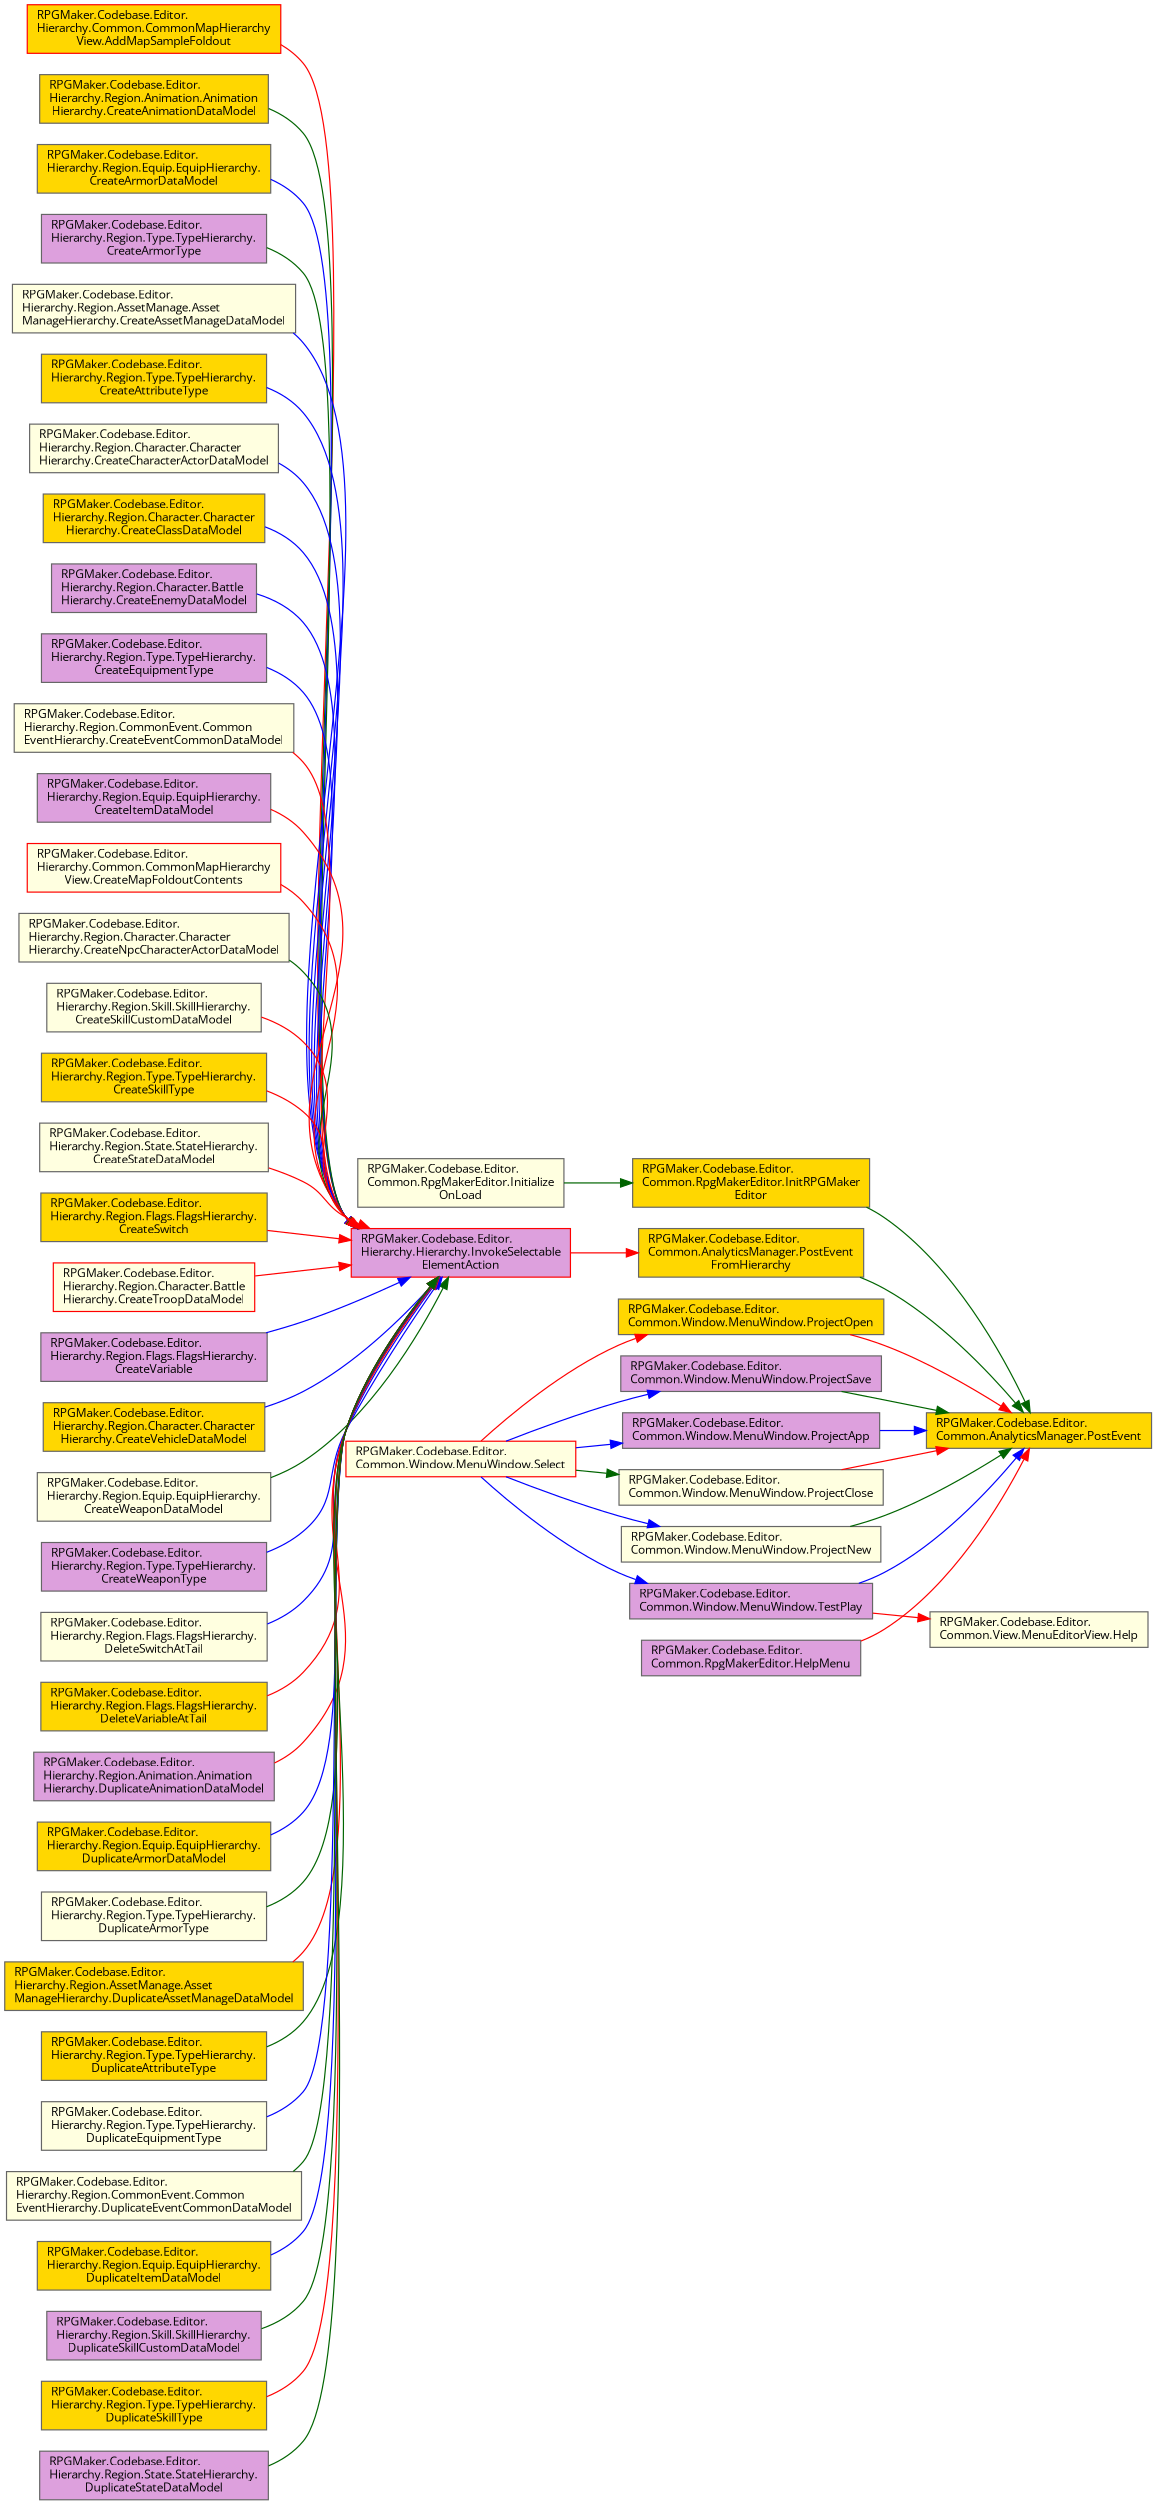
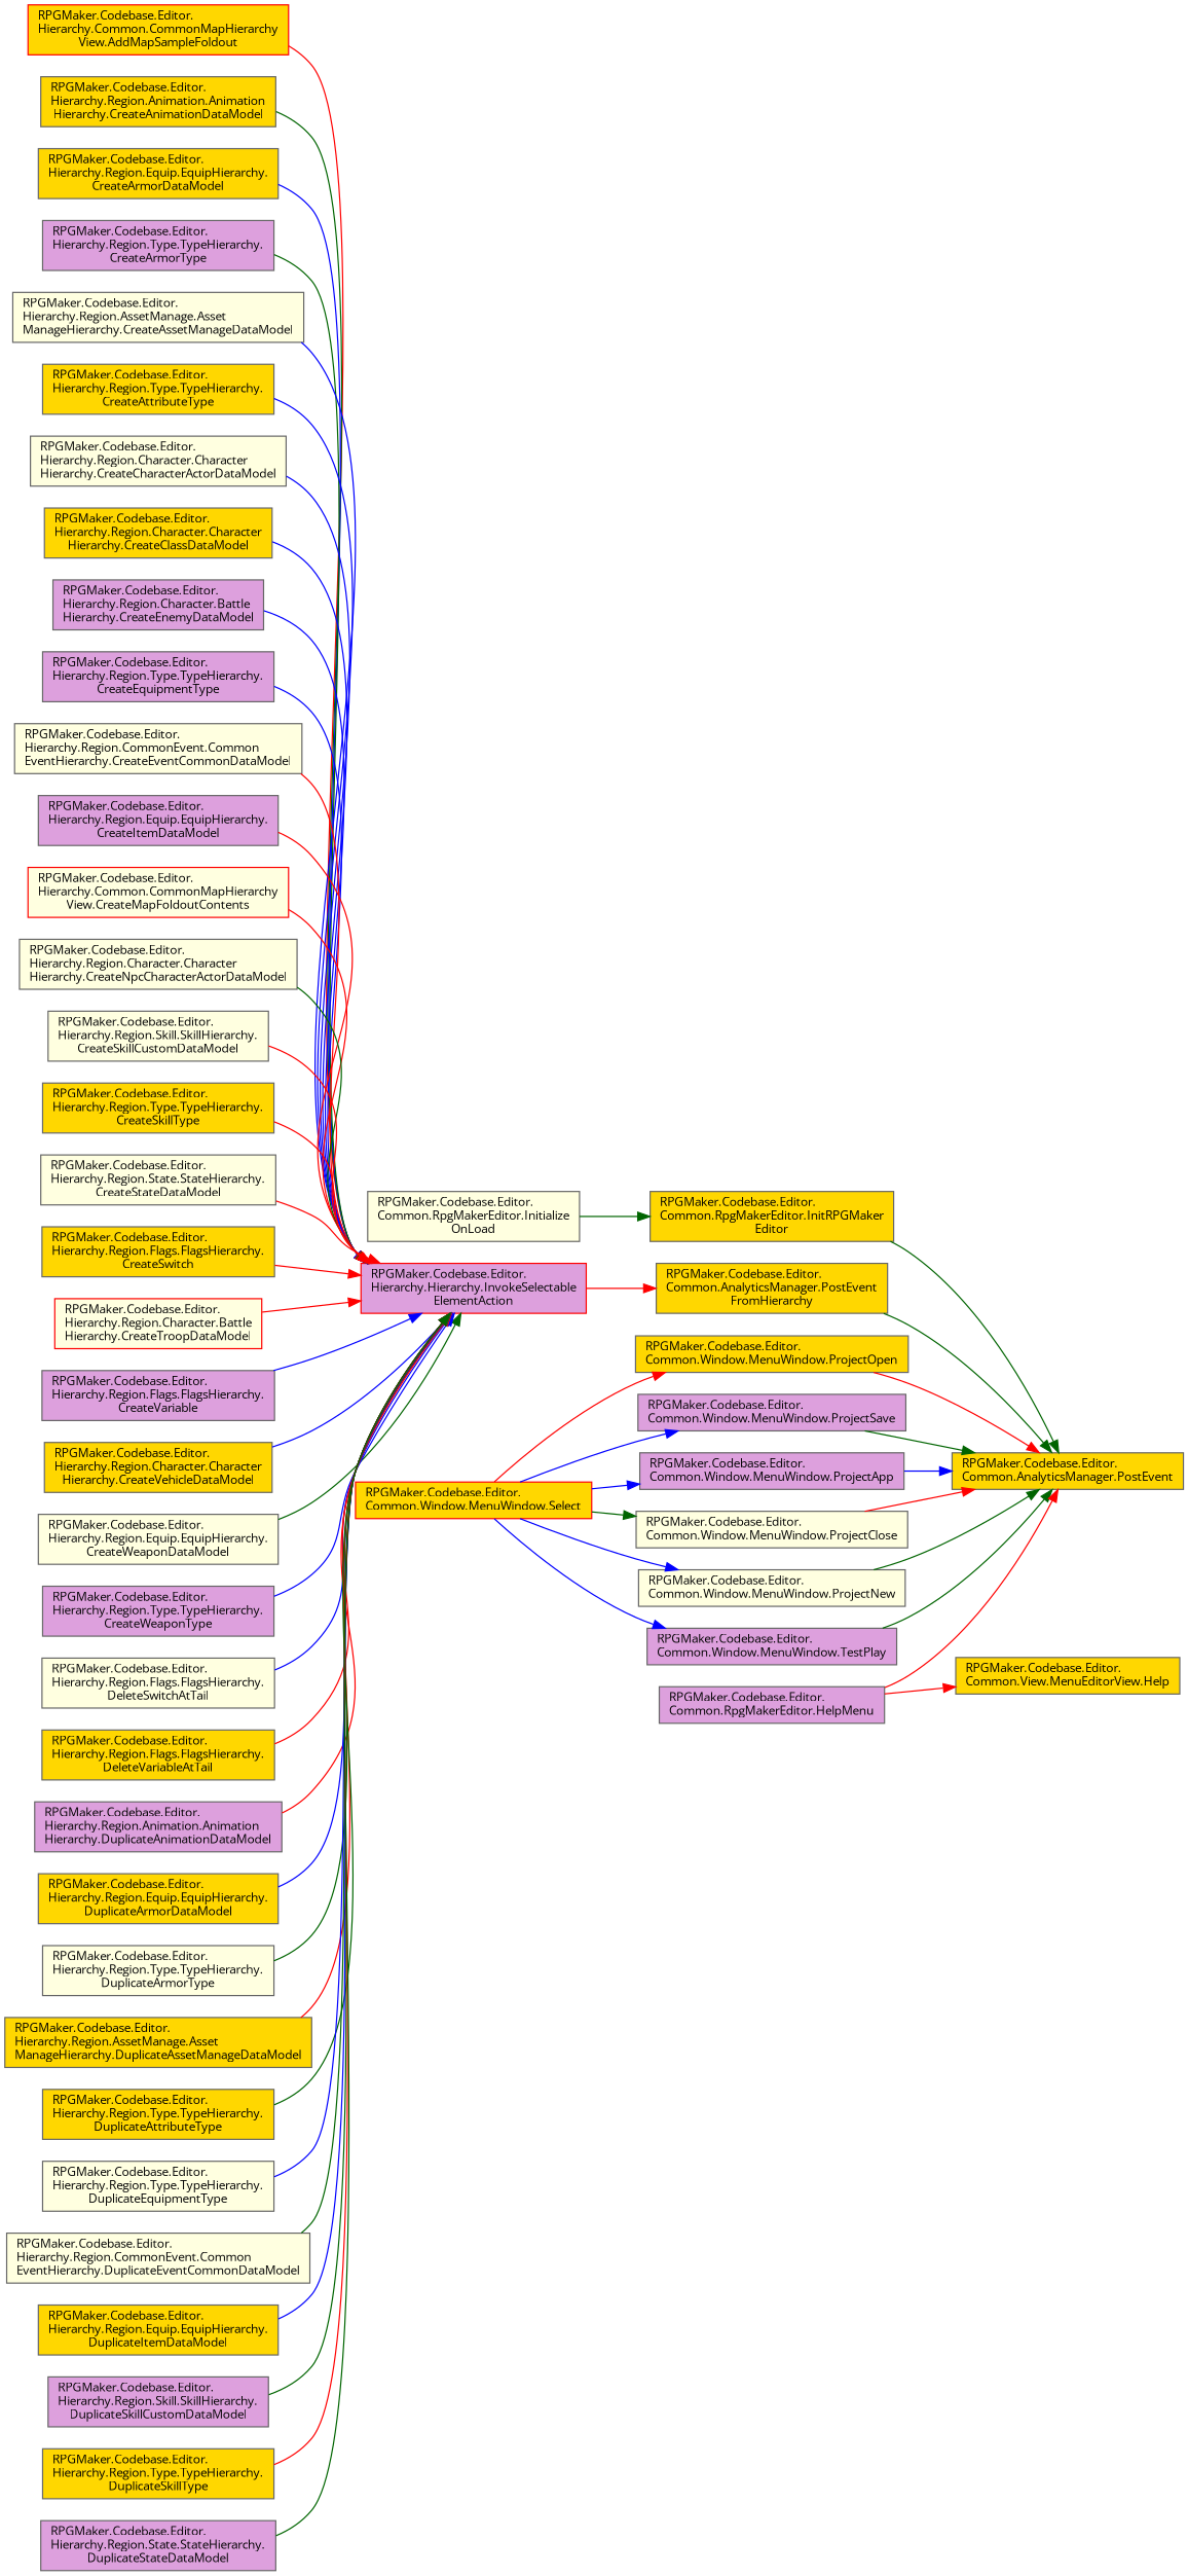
  digraph {
    fontname="Open Sans"
    rankdir=RL
    node [color=grey40 fillcolor=gold fontname="Open Sans" fontsize=10 shape=box style=filled]
    edge [color=blue dir=back fontname="Open Sans" fontsize=10 labelfontname=Helvetica labelfontsize=10 style=solid]
    n1 [color=gray40 fontcolor=black height=0.2 label="RPGMaker.Codebase.Editor.\lCommon.AnalyticsManager.PostEvent" width=0.4]
    n2 [height=0.2 label="RPGMaker.Codebase.Editor.\lCommon.RpgMakerEditor.InitRPGMaker\lEditor" width=0.4]
    n3 [height=0.2 label="RPGMaker.Codebase.Editor.\lCommon.AnalyticsManager.PostEvent\lFromHierarchy" width=0.4]
    n4 [fillcolor=plum height=0.2 label="RPGMaker.Codebase.Editor.\lCommon.Window.MenuWindow.ProjectApp" width=0.4]
    n5 [fillcolor=lightyellow height=0.2 label="RPGMaker.Codebase.Editor.\lCommon.Window.MenuWindow.ProjectClose" width=0.4]
    n6 [fillcolor=lightyellow height=0.2 label="RPGMaker.Codebase.Editor.\lCommon.Window.MenuWindow.ProjectNew" width=0.4]
    n7 [height=0.2 label="RPGMaker.Codebase.Editor.\lCommon.Window.MenuWindow.ProjectOpen" width=0.4]
    n8 [fillcolor=plum height=0.2 label="RPGMaker.Codebase.Editor.\lCommon.Window.MenuWindow.ProjectSave" width=0.4]
    n9 [fillcolor=plum height=0.2 label="RPGMaker.Codebase.Editor.\lCommon.Window.MenuWindow.TestPlay" width=0.4]
    n10 [fillcolor=plum height=0.2 label="RPGMaker.Codebase.Editor.\lCommon.RpgMakerEditor.HelpMenu" width=0.4]
-   n11 [fillcolor=lightyellow height=0.2 label="RPGMaker.Codebase.Editor.\lCommon.View.MenuEditorView.Help" width=0.4]
+   n11 [height=0.2 label="RPGMaker.Codebase.Editor.\lCommon.View.MenuEditorView.Help" width=0.4]
    n12 [fillcolor=lightyellow height=0.2 label="RPGMaker.Codebase.Editor.\lCommon.RpgMakerEditor.Initialize\lOnLoad" width=0.4]
    n13 [color=red fillcolor=plum height=0.2 label="RPGMaker.Codebase.Editor.\lHierarchy.Hierarchy.InvokeSelectable\lElementAction" width=0.4]
-   n14 [color=red fillcolor=lightyellow height=0.2 label="RPGMaker.Codebase.Editor.\lCommon.Window.MenuWindow.Select" width=0.4]
+   n14 [color=red height=0.2 label="RPGMaker.Codebase.Editor.\lCommon.Window.MenuWindow.Select" width=0.4]
    n15 [color=red height=0.2 label="RPGMaker.Codebase.Editor.\lHierarchy.Common.CommonMapHierarchy\lView.AddMapSampleFoldout" width=0.4]
    n16 [height=0.2 label="RPGMaker.Codebase.Editor.\lHierarchy.Region.Animation.Animation\lHierarchy.CreateAnimationDataModel" width=0.4]
    n17 [height=0.2 label="RPGMaker.Codebase.Editor.\lHierarchy.Region.Equip.EquipHierarchy.\lCreateArmorDataModel" width=0.4]
    n18 [fillcolor=plum height=0.2 label="RPGMaker.Codebase.Editor.\lHierarchy.Region.Type.TypeHierarchy.\lCreateArmorType" width=0.4]
    n19 [fillcolor=lightyellow height=0.2 label="RPGMaker.Codebase.Editor.\lHierarchy.Region.AssetManage.Asset\lManageHierarchy.CreateAssetManageDataModel" width=0.4]
    n20 [height=0.2 label="RPGMaker.Codebase.Editor.\lHierarchy.Region.Type.TypeHierarchy.\lCreateAttributeType" width=0.4]
    n21 [fillcolor=lightyellow height=0.2 label="RPGMaker.Codebase.Editor.\lHierarchy.Region.Character.Character\lHierarchy.CreateCharacterActorDataModel" width=0.4]
    n22 [height=0.2 label="RPGMaker.Codebase.Editor.\lHierarchy.Region.Character.Character\lHierarchy.CreateClassDataModel" width=0.4]
    n23 [fillcolor=plum height=0.2 label="RPGMaker.Codebase.Editor.\lHierarchy.Region.Character.Battle\lHierarchy.CreateEnemyDataModel" width=0.4]
    n24 [fillcolor=plum height=0.2 label="RPGMaker.Codebase.Editor.\lHierarchy.Region.Type.TypeHierarchy.\lCreateEquipmentType" width=0.4]
    n25 [fillcolor=lightyellow height=0.2 label="RPGMaker.Codebase.Editor.\lHierarchy.Region.CommonEvent.Common\lEventHierarchy.CreateEventCommonDataModel" width=0.4]
    n26 [fillcolor=plum height=0.2 label="RPGMaker.Codebase.Editor.\lHierarchy.Region.Equip.EquipHierarchy.\lCreateItemDataModel" width=0.4]
    n27 [color=red fillcolor=lightyellow height=0.2 label="RPGMaker.Codebase.Editor.\lHierarchy.Common.CommonMapHierarchy\lView.CreateMapFoldoutContents" width=0.4]
    n28 [fillcolor=lightyellow height=0.2 label="RPGMaker.Codebase.Editor.\lHierarchy.Region.Character.Character\lHierarchy.CreateNpcCharacterActorDataModel" width=0.4]
    n29 [fillcolor=lightyellow height=0.2 label="RPGMaker.Codebase.Editor.\lHierarchy.Region.Skill.SkillHierarchy.\lCreateSkillCustomDataModel" width=0.4]
    n30 [height=0.2 label="RPGMaker.Codebase.Editor.\lHierarchy.Region.Type.TypeHierarchy.\lCreateSkillType" width=0.4]
    n31 [fillcolor=lightyellow height=0.2 label="RPGMaker.Codebase.Editor.\lHierarchy.Region.State.StateHierarchy.\lCreateStateDataModel" width=0.4]
    n32 [height=0.2 label="RPGMaker.Codebase.Editor.\lHierarchy.Region.Flags.FlagsHierarchy.\lCreateSwitch" width=0.4]
    n33 [color=red fillcolor=lightyellow height=0.2 label="RPGMaker.Codebase.Editor.\lHierarchy.Region.Character.Battle\lHierarchy.CreateTroopDataModel" width=0.4]
    n34 [fillcolor=plum height=0.2 label="RPGMaker.Codebase.Editor.\lHierarchy.Region.Flags.FlagsHierarchy.\lCreateVariable" width=0.4]
    n35 [height=0.2 label="RPGMaker.Codebase.Editor.\lHierarchy.Region.Character.Character\lHierarchy.CreateVehicleDataModel" width=0.4]
    n36 [fillcolor=lightyellow height=0.2 label="RPGMaker.Codebase.Editor.\lHierarchy.Region.Equip.EquipHierarchy.\lCreateWeaponDataModel" width=0.4]
    n37 [fillcolor=plum height=0.2 label="RPGMaker.Codebase.Editor.\lHierarchy.Region.Type.TypeHierarchy.\lCreateWeaponType" width=0.4]
    n38 [fillcolor=lightyellow height=0.2 label="RPGMaker.Codebase.Editor.\lHierarchy.Region.Flags.FlagsHierarchy.\lDeleteSwitchAtTail" width=0.4]
    n39 [height=0.2 label="RPGMaker.Codebase.Editor.\lHierarchy.Region.Flags.FlagsHierarchy.\lDeleteVariableAtTail" width=0.4]
    n40 [fillcolor=plum height=0.2 label="RPGMaker.Codebase.Editor.\lHierarchy.Region.Animation.Animation\lHierarchy.DuplicateAnimationDataModel" width=0.4]
    n41 [height=0.2 label="RPGMaker.Codebase.Editor.\lHierarchy.Region.Equip.EquipHierarchy.\lDuplicateArmorDataModel" width=0.4]
    n42 [fillcolor=lightyellow height=0.2 label="RPGMaker.Codebase.Editor.\lHierarchy.Region.Type.TypeHierarchy.\lDuplicateArmorType" width=0.4]
    n43 [height=0.2 label="RPGMaker.Codebase.Editor.\lHierarchy.Region.AssetManage.Asset\lManageHierarchy.DuplicateAssetManageDataModel" width=0.4]
    n44 [height=0.2 label="RPGMaker.Codebase.Editor.\lHierarchy.Region.Type.TypeHierarchy.\lDuplicateAttributeType" width=0.4]
    n45 [fillcolor=lightyellow height=0.2 label="RPGMaker.Codebase.Editor.\lHierarchy.Region.Type.TypeHierarchy.\lDuplicateEquipmentType" width=0.4]
    n46 [fillcolor=lightyellow height=0.2 label="RPGMaker.Codebase.Editor.\lHierarchy.Region.CommonEvent.Common\lEventHierarchy.DuplicateEventCommonDataModel" width=0.4]
    n47 [height=0.2 label="RPGMaker.Codebase.Editor.\lHierarchy.Region.Equip.EquipHierarchy.\lDuplicateItemDataModel" width=0.4]
    n48 [fillcolor=plum height=0.2 label="RPGMaker.Codebase.Editor.\lHierarchy.Region.Skill.SkillHierarchy.\lDuplicateSkillCustomDataModel" width=0.4]
    n49 [height=0.2 label="RPGMaker.Codebase.Editor.\lHierarchy.Region.Type.TypeHierarchy.\lDuplicateSkillType" width=0.4]
    n50 [fillcolor=plum height=0.2 label="RPGMaker.Codebase.Editor.\lHierarchy.Region.State.StateHierarchy.\lDuplicateStateDataModel" width=0.4]
    n1 -> n2 [color=darkgreen]
    n1 -> n3 [color=darkgreen]
    n1 -> n4
    n1 -> n5 [color=red]
    n1 -> n6 [color=darkgreen]
    n1 -> n7 [color=red]
    n1 -> n8 [color=darkgreen]
-   n1 -> n9
+   n1 -> n9 [color=darkgreen]
    n1 -> n10 [color=red]
    n2 -> n12 [color=darkgreen]
    n3 -> n13 [color=red]
    n4 -> n14
    n5 -> n14 [color=darkgreen]
    n6 -> n14
    n7 -> n14 [color=red]
    n8 -> n14
    n9 -> n14
-   n11 -> n9 [color=red]
+   n11 -> n10 [color=red]
    n13 -> n15 [color=red]
    n13 -> n16 [color=darkgreen]
    n13 -> n17
    n13 -> n18 [color=darkgreen]
    n13 -> n19
    n13 -> n20
    n13 -> n21
    n13 -> n22
    n13 -> n23
    n13 -> n24
    n13 -> n25 [color=red]
    n13 -> n26 [color=red]
    n13 -> n27 [color=red]
    n13 -> n28 [color=darkgreen]
    n13 -> n29 [color=red]
    n13 -> n30 [color=red]
    n13 -> n31 [color=red]
    n13 -> n32 [color=red]
    n13 -> n33 [color=red]
    n13 -> n34
    n13 -> n35
    n13 -> n36 [color=darkgreen]
    n13 -> n37
    n13 -> n38
    n13 -> n39 [color=red]
    n13 -> n40 [color=red]
    n13 -> n41
    n13 -> n42 [color=darkgreen]
    n13 -> n43 [color=red]
    n13 -> n44 [color=darkgreen]
    n13 -> n45
    n13 -> n46 [color=darkgreen]
    n13 -> n47
    n13 -> n48 [color=darkgreen]
    n13 -> n49 [color=red]
    n13 -> n50 [color=darkgreen]
  }
